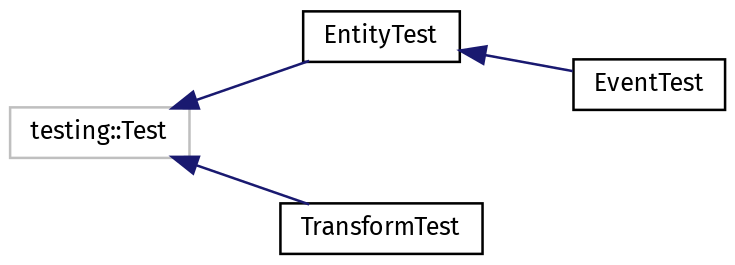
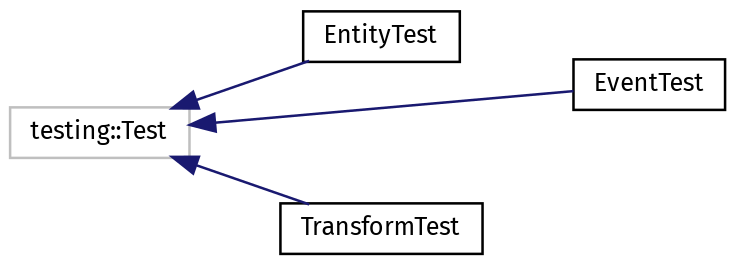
  digraph {
    fontname="Fira Sans"
    rankdir=LR
    node [color=black fillcolor=white fontname="Fira Sans" fontsize=10 shape=record style=filled]
    edge [color=midnightblue dir=back fontname="Fira Sans" fontsize=10 labelfontname=Helvetica labelfontsize=10 style=solid]
    n1 [color=grey75 height=0.2 label="testing::Test" width=0.4]
    n2 [height=0.2 label=EntityTest width=0.4]
    n3 [height=0.2 label=EventTest width=0.4]
    n4 [height=0.2 label=TransformTest width=0.4]
    n1 -> n2
-   n2 -> n3
+   n1 -> n3
    n1 -> n4
  }
